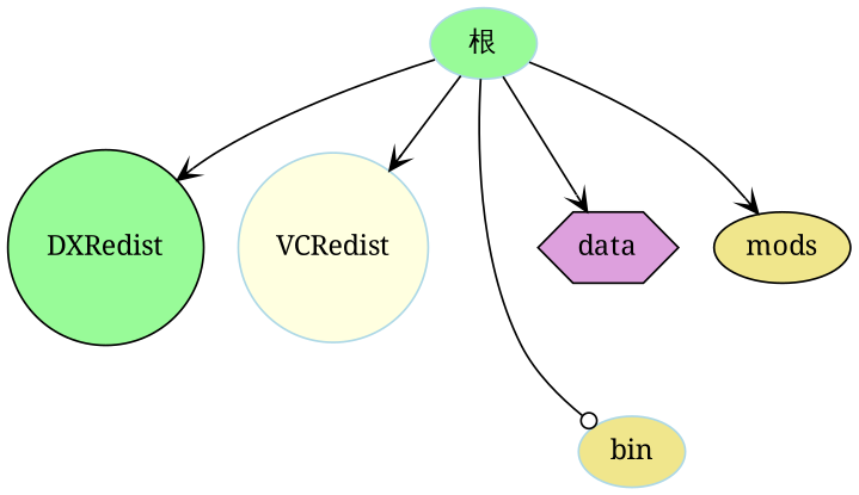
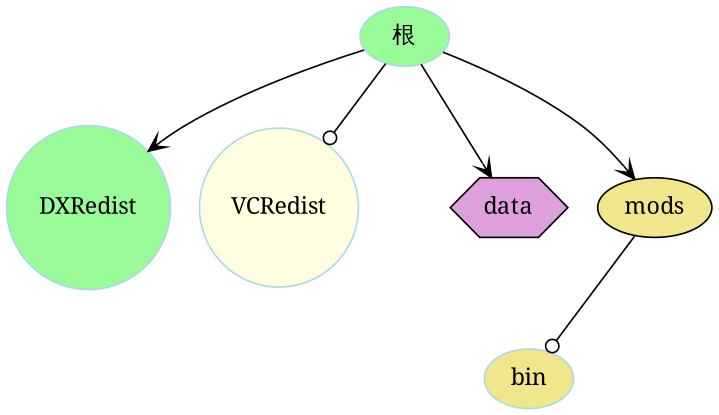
  digraph {
    node [color=lightblue fillcolor=palegreen fontname=SimSun shape=ellipse style=filled]
    edge [arrowhead=vee fontname=FangSong]
-   DXRedist [color=black shape=circle]
+   DXRedist [shape=circle]
    "根"
    VCRedist [fillcolor=lightyellow shape=circle]
    bin [fillcolor=khaki]
    data [fillcolor=plum shape=hexagon color=""]
    mods [fillcolor=khaki color=""]
    "根" -> DXRedist
-   "根" -> VCRedist
-   "根" -> bin [arrowhead=odot]
+   "根" -> VCRedist [arrowhead=odot]
+   mods -> bin [arrowhead=odot]
    "根" -> data
    "根" -> mods
  }
